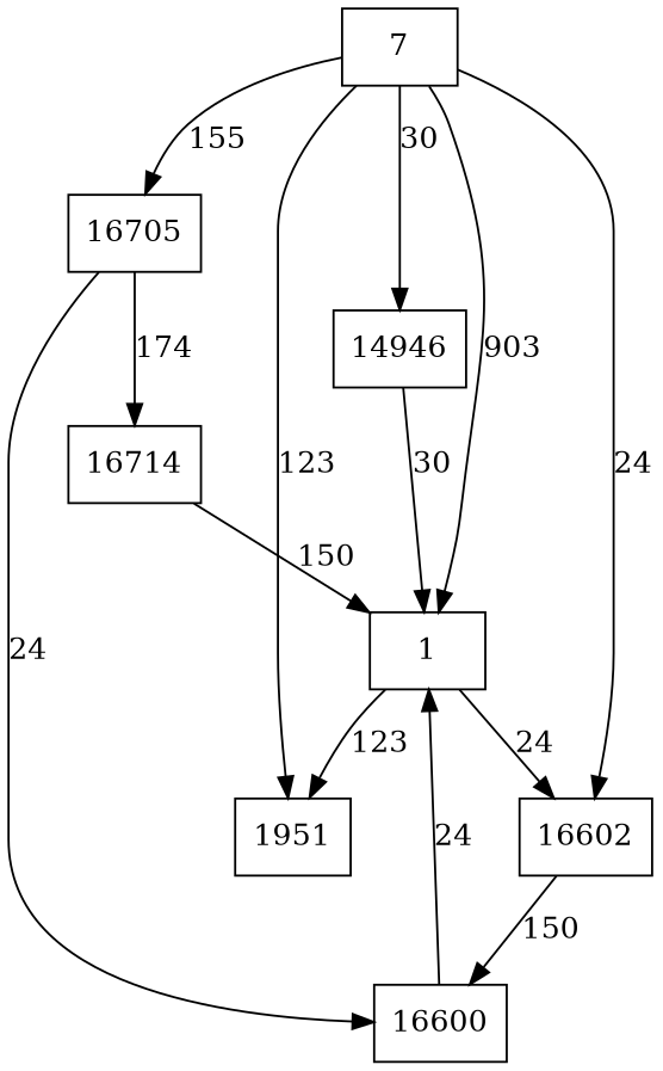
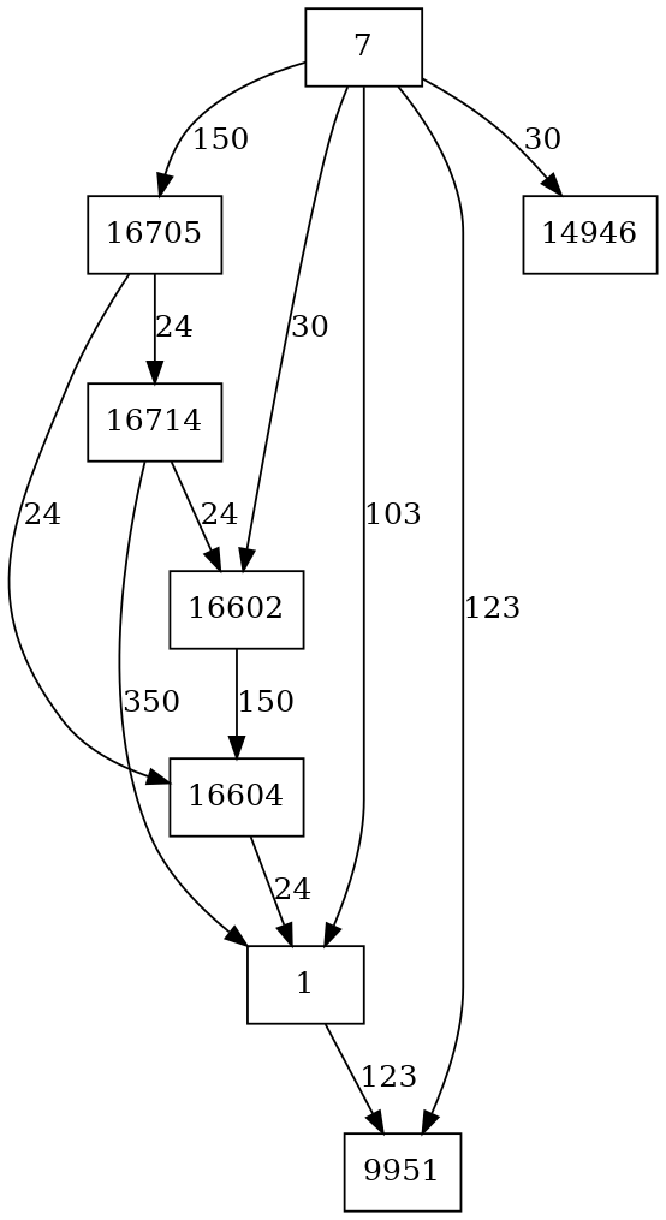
  digraph {
    rankdir=TB
    node [shape=rectangle]
    1
-   9951 [label=1951]
+   9951
    n3 [label=14946]
    16602
-   16604 [label=16600]
+   16604
    16705
    16714
    n8 [label=7]
    1 -> 9951 [label=123]
-   n3 -> 1 [label=30]
    16602 -> 16604 [label=150]
    16604 -> 1 [label=24]
    16705 -> 16604 [label=24]
-   16705 -> 16714 [label=174]
-   16714 -> 1 [label=150]
-   1 -> 16602 [label=24]
-   n8 -> 1 [label=903]
+   16705 -> 16714 [label=24]
+   16714 -> 1 [label=350]
+   16714 -> 16602 [label=24]
+   n8 -> 1 [label=103]
    n8 -> 9951 [label=123]
    n8 -> n3 [label=30]
-   n8 -> 16602 [label=24]
-   n8 -> 16705 [label=155]
+   n8 -> 16602 [label=30]
+   n8 -> 16705 [label=150]
  }
